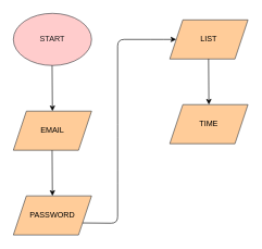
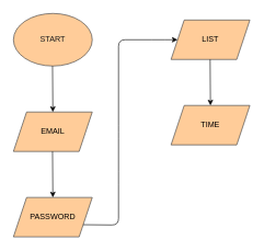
  <mxCell id="0" />
  <mxCell id="1" parent="0" />
- <mxCell id="2" value="&lt;font color=&quot;#1c1c1c&quot;&gt;START&lt;/font&gt;" style="ellipse;whiteSpace=wrap;html=1;fillColor=#ffcccc;strokeColor=#36393d;" vertex="1" parent="1"><mxGeometry x="20" y="20" width="120" height="80" as="geometry" /></mxCell>
+ <mxCell id="2" value="&lt;font color=&quot;#1c1c1c&quot;&gt;START&lt;/font&gt;" style="ellipse;whiteSpace=wrap;html=1;fillColor=#ffcc99;strokeColor=#36393d;" vertex="1" parent="1"><mxGeometry x="20" y="20" width="120" height="80" as="geometry" /></mxCell>
  <mxCell id="3" value="&lt;font color=&quot;#000000&quot;&gt;EMAIL&lt;/font&gt;" style="shape=parallelogram;perimeter=parallelogramPerimeter;whiteSpace=wrap;html=1;fixedSize=1;fillColor=#ffcc99;strokeColor=#36393d;" vertex="1" parent="1"><mxGeometry x="20" y="170" width="120" height="60" as="geometry" /></mxCell>
  <mxCell id="4" value="" style="endArrow=classic;html=1;fontColor=#1C1C1C;" edge="1" parent="1"><mxGeometry width="50" height="50" relative="1" as="geometry"><mxPoint x="79.5" y="100" as="sourcePoint" /><mxPoint x="80" y="170" as="targetPoint" /></mxGeometry></mxCell>
  <mxCell id="5" value="&lt;font color=&quot;#000000&quot;&gt;PASSWORD&lt;/font&gt;" style="shape=parallelogram;perimeter=parallelogramPerimeter;whiteSpace=wrap;html=1;fixedSize=1;fillColor=#ffcc99;strokeColor=#36393d;" vertex="1" parent="1"><mxGeometry x="20" y="300" width="120" height="60" as="geometry" /></mxCell>
  <mxCell id="6" value="" style="endArrow=classic;html=1;fontColor=#1C1C1C;" edge="1" parent="1"><mxGeometry width="50" height="50" relative="1" as="geometry"><mxPoint x="79.5" y="230" as="sourcePoint" /><mxPoint x="80" y="300" as="targetPoint" /></mxGeometry></mxCell>
  <mxCell id="7" value="" style="endArrow=classic;html=1;fontColor=#000000;exitX=1;exitY=0.75;exitDx=0;exitDy=0;" edge="1" parent="1" source="5"><mxGeometry width="50" height="50" relative="1" as="geometry"><mxPoint x="180" y="340" as="sourcePoint" /><mxPoint x="270" y="60" as="targetPoint" /><Array as="points"><mxPoint x="180" y="342" /><mxPoint x="180" y="270" /><mxPoint x="180" y="200" /><mxPoint x="180" y="60" /><mxPoint x="240" y="60" /></Array></mxGeometry></mxCell>
  <mxCell id="8" value="&lt;font color=&quot;#000000&quot;&gt;LIST&lt;/font&gt;" style="shape=parallelogram;perimeter=parallelogramPerimeter;whiteSpace=wrap;html=1;fixedSize=1;fillColor=#ffcc99;strokeColor=#36393d;" vertex="1" parent="1"><mxGeometry x="260" y="30" width="120" height="60" as="geometry" /></mxCell>
  <mxCell id="9" value="" style="endArrow=classic;html=1;fontColor=#1C1C1C;" edge="1" parent="1"><mxGeometry width="50" height="50" relative="1" as="geometry"><mxPoint x="319.5" y="90" as="sourcePoint" /><mxPoint x="320" y="160" as="targetPoint" /></mxGeometry></mxCell>
  <mxCell id="10" value="&lt;font color=&quot;#000000&quot;&gt;TIME&lt;/font&gt;" style="shape=parallelogram;perimeter=parallelogramPerimeter;whiteSpace=wrap;html=1;fixedSize=1;fillColor=#ffcc99;strokeColor=#36393d;" vertex="1" parent="1"><mxGeometry x="260" y="160" width="120" height="60" as="geometry" /></mxCell>
